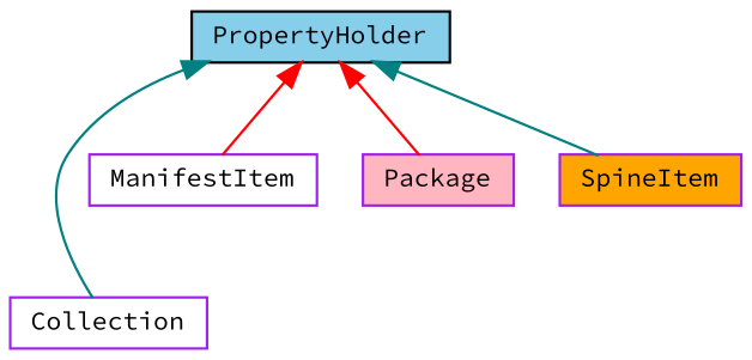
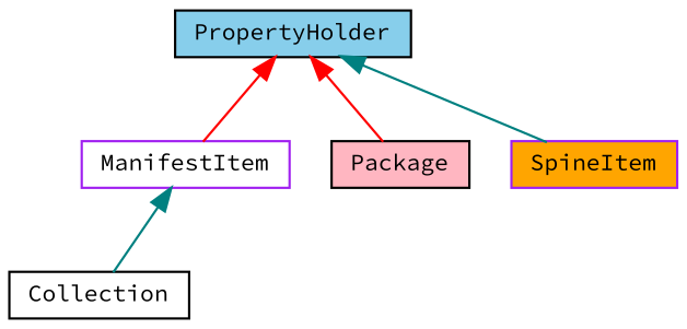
  digraph {
    fontname="Source Code Pro"
    node [color=purple fillcolor=white fontname="Source Code Pro" fontsize=10 shape=record style=filled]
    edge [color=teal dir=back fontname="Source Code Pro" fontsize=10 labelfontname=Helvetica labelfontsize=10 style=solid]
    n1 [color=black fillcolor=skyblue fontcolor=black height=0.2 label=PropertyHolder width=0.4]
-   n2 [height=0.2 label=Collection width=0.4]
+   n2 [color=black height=0.2 label=Collection width=0.4]
    n3 [height=0.2 label=ManifestItem width=0.4]
-   n4 [fillcolor=lightpink height=0.2 label=Package width=0.4]
+   n4 [color=black fillcolor=lightpink height=0.2 label=Package width=0.4]
    n5 [fillcolor=orange height=0.2 label=SpineItem width=0.4]
-   n1 -> n2
+   n3 -> n2
    n1 -> n3 [color=red]
    n1 -> n4 [color=red]
    n1 -> n5
  }
